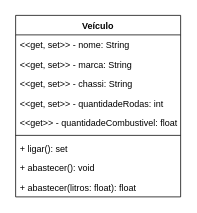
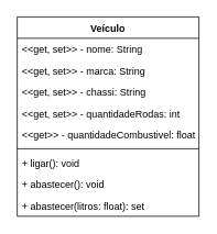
  <mxCell id="0" />
  <mxCell id="1" parent="0" />
  <mxCell id="2" value="Veículo" style="swimlane;fontStyle=1;align=center;verticalAlign=top;childLayout=stackLayout;horizontal=1;startSize=26;horizontalStack=0;resizeParent=1;resizeParentMax=0;resizeLast=0;collapsible=1;marginBottom=0;" vertex="1" parent="1"><mxGeometry x="20" y="20" width="220" height="242" as="geometry" /></mxCell>
  <mxCell id="3" value="&lt;&lt;get, set&gt;&gt; - nome: String" style="text;strokeColor=none;fillColor=none;align=left;verticalAlign=top;spacingLeft=4;spacingRight=4;overflow=hidden;rotatable=0;points=[[0,0.5],[1,0.5]];portConstraint=eastwest;" vertex="1" parent="2"><mxGeometry y="26" width="220" height="26" as="geometry" /></mxCell>
  <mxCell id="4" value="&lt;&lt;get, set&gt;&gt; - marca: String" style="text;strokeColor=none;fillColor=none;align=left;verticalAlign=top;spacingLeft=4;spacingRight=4;overflow=hidden;rotatable=0;points=[[0,0.5],[1,0.5]];portConstraint=eastwest;" vertex="1" parent="2"><mxGeometry y="52" width="220" height="26" as="geometry" /></mxCell>
  <mxCell id="5" value="&lt;&lt;get, set&gt;&gt; - chassi: String" style="text;strokeColor=none;fillColor=none;align=left;verticalAlign=top;spacingLeft=4;spacingRight=4;overflow=hidden;rotatable=0;points=[[0,0.5],[1,0.5]];portConstraint=eastwest;" vertex="1" parent="2"><mxGeometry y="78" width="220" height="26" as="geometry" /></mxCell>
  <mxCell id="6" value="&lt;&lt;get, set&gt;&gt; - quantidadeRodas: int" style="text;strokeColor=none;fillColor=none;align=left;verticalAlign=top;spacingLeft=4;spacingRight=4;overflow=hidden;rotatable=0;points=[[0,0.5],[1,0.5]];portConstraint=eastwest;" vertex="1" parent="2"><mxGeometry y="104" width="220" height="26" as="geometry" /></mxCell>
  <mxCell id="7" value="&lt;&lt;get&gt;&gt; - quantidadeCombustivel: float" style="text;strokeColor=none;fillColor=none;align=left;verticalAlign=top;spacingLeft=4;spacingRight=4;overflow=hidden;rotatable=0;points=[[0,0.5],[1,0.5]];portConstraint=eastwest;" vertex="1" parent="2"><mxGeometry y="130" width="220" height="26" as="geometry" /></mxCell>
  <mxCell id="8" value="" style="line;strokeWidth=1;fillColor=none;align=left;verticalAlign=middle;spacingTop=-1;spacingLeft=3;spacingRight=3;rotatable=0;labelPosition=right;points=[];portConstraint=eastwest;" vertex="1" parent="2"><mxGeometry y="156" width="220" height="8" as="geometry" /></mxCell>
- <mxCell id="9" value="+ ligar(): set" style="text;strokeColor=none;fillColor=none;align=left;verticalAlign=top;spacingLeft=4;spacingRight=4;overflow=hidden;rotatable=0;points=[[0,0.5],[1,0.5]];portConstraint=eastwest;" vertex="1" parent="2"><mxGeometry y="164" width="220" height="26" as="geometry" /></mxCell>
+ <mxCell id="9" value="+ ligar(): void" style="text;strokeColor=none;fillColor=none;align=left;verticalAlign=top;spacingLeft=4;spacingRight=4;overflow=hidden;rotatable=0;points=[[0,0.5],[1,0.5]];portConstraint=eastwest;" vertex="1" parent="2"><mxGeometry y="164" width="220" height="26" as="geometry" /></mxCell>
  <mxCell id="10" value="+ abastecer(): void" style="text;strokeColor=none;fillColor=none;align=left;verticalAlign=top;spacingLeft=4;spacingRight=4;overflow=hidden;rotatable=0;points=[[0,0.5],[1,0.5]];portConstraint=eastwest;" vertex="1" parent="2"><mxGeometry y="190" width="220" height="26" as="geometry" /></mxCell>
- <mxCell id="11" value="+ abastecer(litros: float): float" style="text;strokeColor=none;fillColor=none;align=left;verticalAlign=top;spacingLeft=4;spacingRight=4;overflow=hidden;rotatable=0;points=[[0,0.5],[1,0.5]];portConstraint=eastwest;" vertex="1" parent="2"><mxGeometry y="216" width="220" height="26" as="geometry" /></mxCell>
+ <mxCell id="11" value="+ abastecer(litros: float): set" style="text;strokeColor=none;fillColor=none;align=left;verticalAlign=top;spacingLeft=4;spacingRight=4;overflow=hidden;rotatable=0;points=[[0,0.5],[1,0.5]];portConstraint=eastwest;" vertex="1" parent="2"><mxGeometry y="216" width="220" height="26" as="geometry" /></mxCell>
